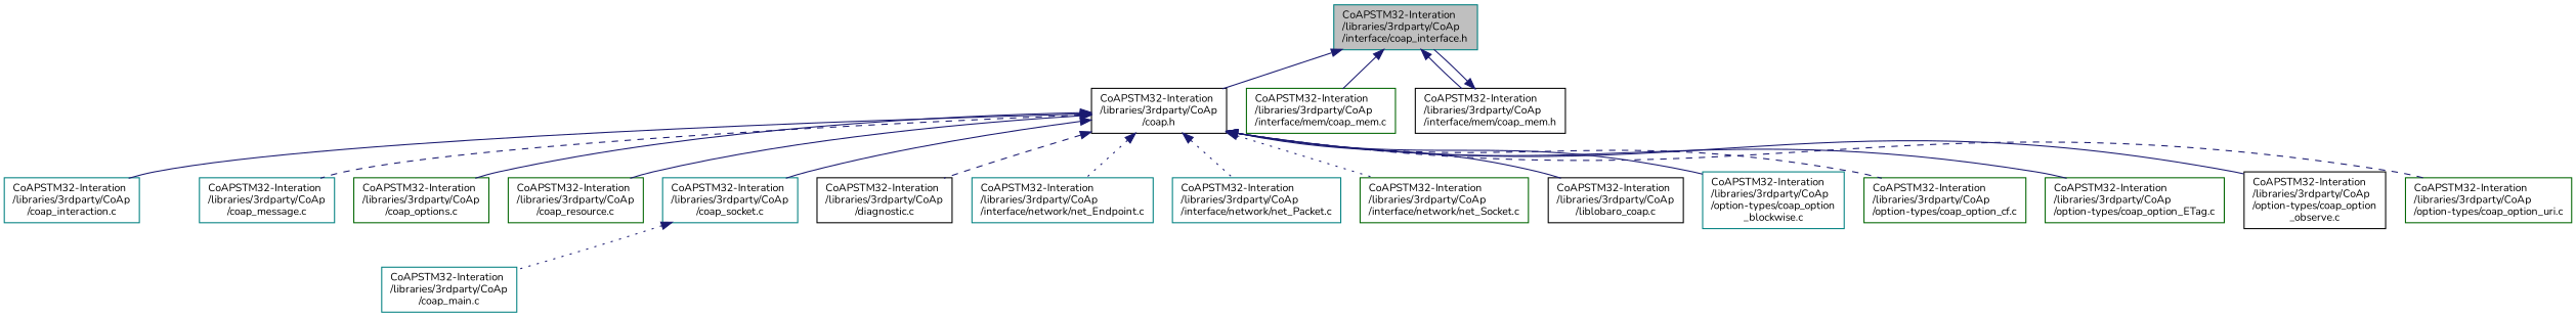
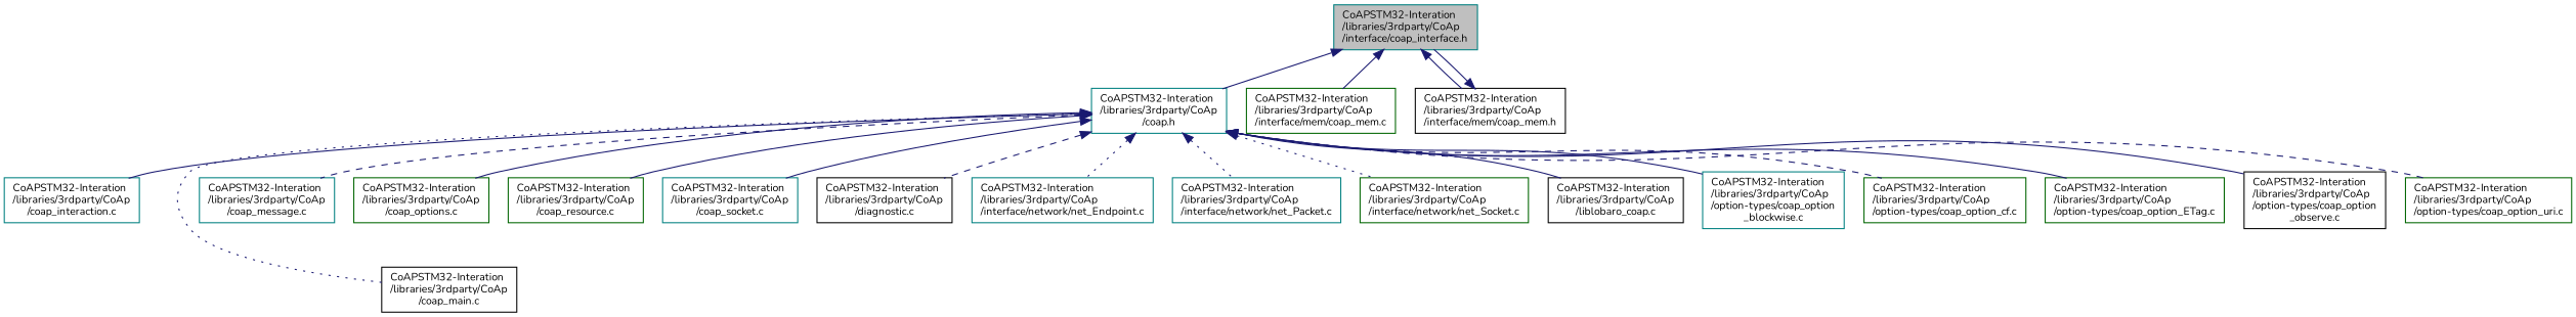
  digraph {
    fontname=Nunito
    node [color=teal fillcolor=white fontname=Nunito fontsize=10 shape=record style=filled]
    edge [color=midnightblue dir=back fontname=Nunito fontsize=10 labelfontname=Helvetica labelfontsize=10 style=solid]
    n1 [fillcolor=grey75 fontcolor=black height=0.2 label="CoAPSTM32-Interation\l/libraries/3rdparty/CoAp\l/interface/coap_interface.h" width=0.4]
-   n2 [color=black height=0.2 label="CoAPSTM32-Interation\l/libraries/3rdparty/CoAp\l/coap.h" width=0.4]
+   n2 [height=0.2 label="CoAPSTM32-Interation\l/libraries/3rdparty/CoAp\l/coap.h" width=0.4]
    n3 [color=darkgreen height=0.2 label="CoAPSTM32-Interation\l/libraries/3rdparty/CoAp\l/interface/mem/coap_mem.c" width=0.4]
    n4 [color=black height=0.2 label="CoAPSTM32-Interation\l/libraries/3rdparty/CoAp\l/interface/mem/coap_mem.h" width=0.4]
    n5 [height=0.2 label="CoAPSTM32-Interation\l/libraries/3rdparty/CoAp\l/coap_interaction.c" width=0.4]
-   n6 [height=0.2 label="CoAPSTM32-Interation\l/libraries/3rdparty/CoAp\l/coap_main.c" width=0.4]
+   n6 [color=black height=0.2 label="CoAPSTM32-Interation\l/libraries/3rdparty/CoAp\l/coap_main.c" width=0.4]
    n7 [height=0.2 label="CoAPSTM32-Interation\l/libraries/3rdparty/CoAp\l/coap_message.c" width=0.4]
    n8 [color=darkgreen height=0.2 label="CoAPSTM32-Interation\l/libraries/3rdparty/CoAp\l/coap_options.c" width=0.4]
    n9 [color=darkgreen height=0.2 label="CoAPSTM32-Interation\l/libraries/3rdparty/CoAp\l/coap_resource.c" width=0.4]
    n10 [height=0.2 label="CoAPSTM32-Interation\l/libraries/3rdparty/CoAp\l/coap_socket.c" width=0.4]
    n11 [color=black height=0.2 label="CoAPSTM32-Interation\l/libraries/3rdparty/CoAp\l/diagnostic.c" width=0.4]
    n12 [height=0.2 label="CoAPSTM32-Interation\l/libraries/3rdparty/CoAp\l/interface/network/net_Endpoint.c" width=0.4]
    n13 [height=0.2 label="CoAPSTM32-Interation\l/libraries/3rdparty/CoAp\l/interface/network/net_Packet.c" width=0.4]
    n14 [color=darkgreen height=0.2 label="CoAPSTM32-Interation\l/libraries/3rdparty/CoAp\l/interface/network/net_Socket.c" width=0.4]
    n15 [color=black height=0.2 label="CoAPSTM32-Interation\l/libraries/3rdparty/CoAp\l/liblobaro_coap.c" width=0.4]
    n16 [height=0.2 label="CoAPSTM32-Interation\l/libraries/3rdparty/CoAp\l/option-types/coap_option\l_blockwise.c" width=0.4]
    n17 [color=darkgreen height=0.2 label="CoAPSTM32-Interation\l/libraries/3rdparty/CoAp\l/option-types/coap_option_cf.c" width=0.4]
    n18 [color=darkgreen height=0.2 label="CoAPSTM32-Interation\l/libraries/3rdparty/CoAp\l/option-types/coap_option_ETag.c" width=0.4]
    n19 [color=black height=0.2 label="CoAPSTM32-Interation\l/libraries/3rdparty/CoAp\l/option-types/coap_option\l_observe.c" width=0.4]
    n20 [color=darkgreen height=0.2 label="CoAPSTM32-Interation\l/libraries/3rdparty/CoAp\l/option-types/coap_option_uri.c" width=0.4]
    n1 -> n2
    n1 -> n3
    n1 -> n4
    n2 -> n5
-   n10 -> n6 [style=dotted]
+   n2 -> n6 [style=dotted]
    n2 -> n7 [style=dashed]
    n2 -> n8
    n2 -> n9
    n2 -> n10
    n2 -> n11 [style=dashed]
    n2 -> n12 [style=dotted]
    n2 -> n13 [style=dotted]
    n2 -> n14 [style=dotted]
    n2 -> n15
    n2 -> n16
    n2 -> n17 [style=dashed]
    n2 -> n18
    n2 -> n19
    n2 -> n20 [style=dashed]
    n4 -> n1
  }
